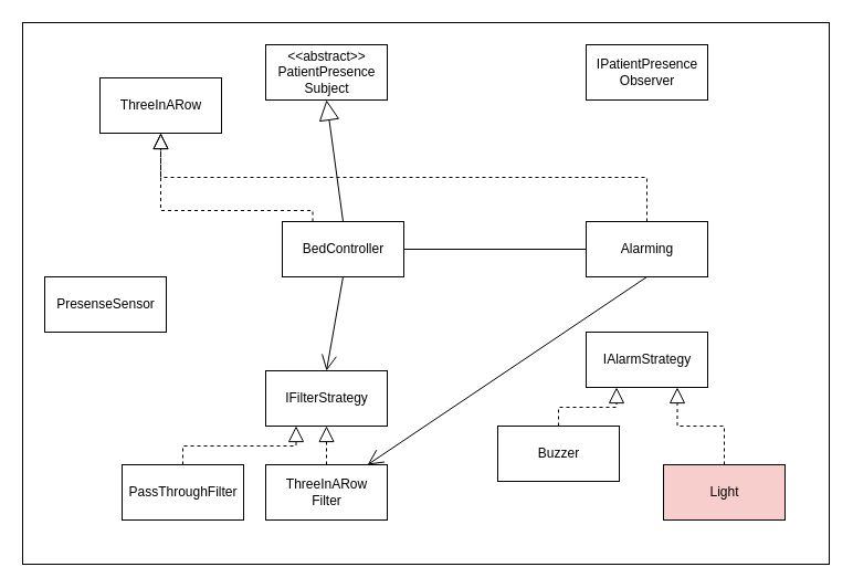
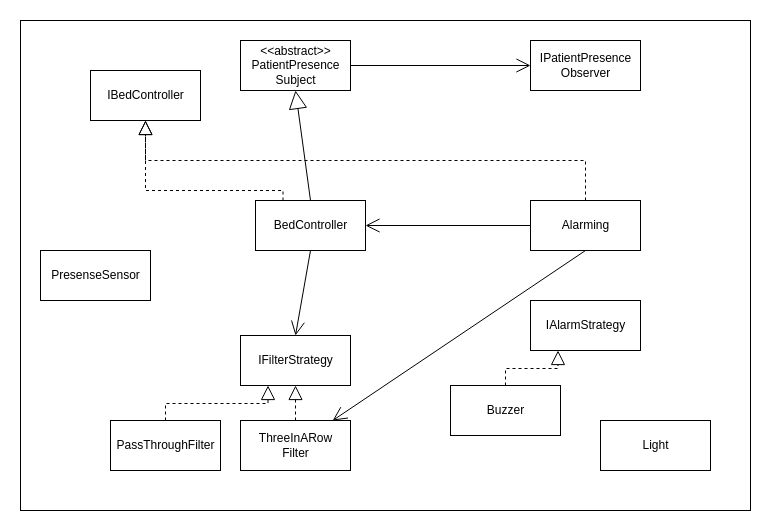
  <mxCell id="0" />
  <mxCell id="1" parent="0" />
  <mxCell id="2" value="" style="rounded=0;whiteSpace=wrap;html=1;" vertex="1" parent="1"><mxGeometry x="20" y="20" width="730" height="490" as="geometry" /></mxCell>
  <mxCell id="3" value="PresenseSensor" style="html=1;" vertex="1" parent="1"><mxGeometry x="40" y="250" width="110" height="50" as="geometry" /></mxCell>
  <mxCell id="4" value="BedController" style="html=1;" vertex="1" parent="1"><mxGeometry x="255" y="200" width="110" height="50" as="geometry" /></mxCell>
- <mxCell id="5" value="ThreeInARow" style="html=1;" vertex="1" parent="1"><mxGeometry x="90" y="70" width="110" height="50" as="geometry" /></mxCell>
+ <mxCell id="5" value="IBedController" style="html=1;" vertex="1" parent="1"><mxGeometry x="90" y="70" width="110" height="50" as="geometry" /></mxCell>
  <mxCell id="6" value="IFilterStrategy" style="html=1;" vertex="1" parent="1"><mxGeometry x="240" y="335" width="110" height="50" as="geometry" /></mxCell>
  <mxCell id="7" value="ThreeInARow&lt;br&gt;Filter" style="html=1;" vertex="1" parent="1"><mxGeometry x="240" y="420" width="110" height="50" as="geometry" /></mxCell>
  <mxCell id="8" value="&amp;lt;&amp;lt;abstract&amp;gt;&amp;gt;&lt;br&gt;PatientPresence&lt;br&gt;Subject" style="html=1;" vertex="1" parent="1"><mxGeometry x="240" y="40" width="110" height="50" as="geometry" /></mxCell>
  <mxCell id="9" value="IPatientPresence&lt;br&gt;Observer" style="html=1;" vertex="1" parent="1"><mxGeometry x="530" y="40" width="110" height="50" as="geometry" /></mxCell>
  <mxCell id="10" value="Alarming" style="html=1;" vertex="1" parent="1"><mxGeometry x="530" y="200" width="110" height="50" as="geometry" /></mxCell>
  <mxCell id="11" value="IAlarmStrategy" style="html=1;" vertex="1" parent="1"><mxGeometry x="530" y="300" width="110" height="50" as="geometry" /></mxCell>
  <mxCell id="12" value="Buzzer" style="html=1;" vertex="1" parent="1"><mxGeometry x="450" y="385" width="110" height="50" as="geometry" /></mxCell>
- <mxCell id="13" value="Light" style="html=1;fillColor=#f8cecc;" vertex="1" parent="1"><mxGeometry x="600" y="420" width="110" height="50" as="geometry" /></mxCell>
+ <mxCell id="13" value="Light" style="html=1;" vertex="1" parent="1"><mxGeometry x="600" y="420" width="110" height="50" as="geometry" /></mxCell>
  <mxCell id="14" value="" style="endArrow=block;dashed=1;endFill=0;endSize=12;html=1;rounded=0;entryX=0.25;entryY=1;entryDx=0;entryDy=0;exitX=0.5;exitY=0;exitDx=0;exitDy=0;edgeStyle=elbowEdgeStyle;elbow=vertical;" edge="1" parent="1" source="12" target="11"><mxGeometry width="160" relative="1" as="geometry"><mxPoint x="150" y="280" as="sourcePoint" /><mxPoint x="310" y="280" as="targetPoint" /></mxGeometry></mxCell>
- <mxCell id="15" value="" style="endArrow=block;dashed=1;endFill=0;endSize=12;html=1;rounded=0;entryX=0.75;entryY=1;entryDx=0;entryDy=0;exitX=0.5;exitY=0;exitDx=0;exitDy=0;edgeStyle=elbowEdgeStyle;elbow=vertical;" edge="1" parent="1" source="13" target="11"><mxGeometry width="160" relative="1" as="geometry"><mxPoint x="515" y="430" as="sourcePoint" /><mxPoint x="557.5" y="360" as="targetPoint" /></mxGeometry></mxCell>
  <mxCell id="16" value="" style="endArrow=block;dashed=1;endFill=0;endSize=12;html=1;rounded=0;exitX=0.5;exitY=0;exitDx=0;exitDy=0;edgeStyle=elbowEdgeStyle;elbow=vertical;" edge="1" parent="1" source="10" target="5"><mxGeometry width="160" relative="1" as="geometry"><mxPoint x="515" y="430" as="sourcePoint" /><mxPoint x="567.5" y="360" as="targetPoint" /></mxGeometry></mxCell>
  <mxCell id="17" value="" style="endArrow=open;endFill=1;endSize=12;html=1;rounded=0;elbow=vertical;exitX=0.5;exitY=1;exitDx=0;exitDy=0;" edge="1" parent="1" source="10" target="7"><mxGeometry width="160" relative="1" as="geometry"><mxPoint x="150" y="280" as="sourcePoint" /><mxPoint x="310" y="280" as="targetPoint" /></mxGeometry></mxCell>
  <mxCell id="18" value="" style="endArrow=open;endFill=1;endSize=12;html=1;rounded=0;elbow=vertical;exitX=0.5;exitY=1;exitDx=0;exitDy=0;entryX=0.5;entryY=0;entryDx=0;entryDy=0;" edge="1" parent="1" source="4" target="6"><mxGeometry width="160" relative="1" as="geometry"><mxPoint x="595" y="250" as="sourcePoint" /><mxPoint x="595" y="310" as="targetPoint" /></mxGeometry></mxCell>
  <mxCell id="19" value="" style="endArrow=block;dashed=1;endFill=0;endSize=12;html=1;rounded=0;entryX=0.5;entryY=1;entryDx=0;entryDy=0;exitX=0.5;exitY=0;exitDx=0;exitDy=0;edgeStyle=elbowEdgeStyle;elbow=vertical;" edge="1" parent="1" source="7" target="6"><mxGeometry width="160" relative="1" as="geometry"><mxPoint x="515" y="430" as="sourcePoint" /><mxPoint x="567.5" y="360" as="targetPoint" /></mxGeometry></mxCell>
  <mxCell id="20" value="" style="endArrow=block;dashed=1;endFill=0;endSize=12;html=1;rounded=0;entryX=0.5;entryY=1;entryDx=0;entryDy=0;exitX=0.25;exitY=0;exitDx=0;exitDy=0;edgeStyle=elbowEdgeStyle;elbow=vertical;" edge="1" parent="1" source="4" target="5"><mxGeometry width="160" relative="1" as="geometry"><mxPoint x="305" y="430" as="sourcePoint" /><mxPoint x="305" y="380" as="targetPoint" /><Array as="points"><mxPoint x="190" y="190" /></Array></mxGeometry></mxCell>
+ <mxCell id="21" value="" style="endArrow=open;endFill=1;endSize=12;html=1;rounded=0;elbow=vertical;exitX=1;exitY=0.5;exitDx=0;exitDy=0;entryX=0;entryY=0.5;entryDx=0;entryDy=0;" edge="1" parent="1" source="8" target="9"><mxGeometry width="160" relative="1" as="geometry"><mxPoint x="595" y="250" as="sourcePoint" /><mxPoint x="595" y="310" as="targetPoint" /></mxGeometry></mxCell>
  <mxCell id="22" value="" style="endArrow=block;endSize=16;endFill=0;html=1;rounded=0;elbow=vertical;entryX=0.5;entryY=1;entryDx=0;entryDy=0;exitX=0.5;exitY=0;exitDx=0;exitDy=0;" edge="1" parent="1" source="4" target="8"><mxGeometry width="160" relative="1" as="geometry"><mxPoint x="150" y="280" as="sourcePoint" /><mxPoint x="310" y="280" as="targetPoint" /></mxGeometry></mxCell>
- <mxCell id="23" value="" style="endArrow=none;endFill=1;endSize=12;html=1;rounded=0;elbow=vertical;exitX=0;exitY=0.5;exitDx=0;exitDy=0;entryX=1;entryY=0.5;entryDx=0;entryDy=0;" edge="1" parent="1" source="10" target="4"><mxGeometry width="160" relative="1" as="geometry"><mxPoint x="360" y="75" as="sourcePoint" /><mxPoint x="540" y="75" as="targetPoint" /></mxGeometry></mxCell>
+ <mxCell id="23" value="" style="endArrow=open;endFill=1;endSize=12;html=1;rounded=0;elbow=vertical;exitX=0;exitY=0.5;exitDx=0;exitDy=0;entryX=1;entryY=0.5;entryDx=0;entryDy=0;" edge="1" parent="1" source="10" target="4"><mxGeometry width="160" relative="1" as="geometry"><mxPoint x="360" y="75" as="sourcePoint" /><mxPoint x="540" y="75" as="targetPoint" /></mxGeometry></mxCell>
  <mxCell id="24" value="PassThroughFilter" style="html=1;" vertex="1" parent="1"><mxGeometry x="110" y="420" width="110" height="50" as="geometry" /></mxCell>
  <mxCell id="25" value="" style="endArrow=block;dashed=1;endFill=0;endSize=12;html=1;rounded=0;entryX=0.25;entryY=1;entryDx=0;entryDy=0;exitX=0.5;exitY=0;exitDx=0;exitDy=0;edgeStyle=elbowEdgeStyle;elbow=vertical;" edge="1" parent="1" source="24" target="6"><mxGeometry width="160" relative="1" as="geometry"><mxPoint x="305" y="430" as="sourcePoint" /><mxPoint x="305" y="380" as="targetPoint" /></mxGeometry></mxCell>
